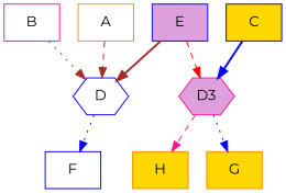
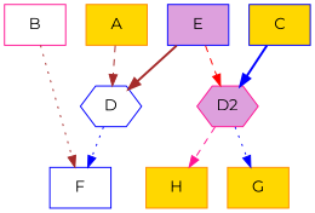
  digraph {
    fontname=Montserrat
    splines=true
    node [color=blue fillcolor=white fontname=Montserrat shape=rect style=filled]
    edge [color=brown fontname=Montserrat style=dashed]
-   n1 [color=darkorange label=A]
+   n1 [color=darkorange fillcolor=gold label=A]
    n2 [color=deeppink label=B]
    n3 [fillcolor=gold label=C]
    n4 [label=F]
    n5 [color=darkorange fillcolor=gold label=G]
    n6 [color=darkorange fillcolor=gold label=H]
    n7 [label=D shape=hexagon]
-   n8 [color=deeppink fillcolor=plum label=D3 shape=hexagon]
+   n8 [color=deeppink fillcolor=plum label=D2 shape=hexagon]
    n9 [fillcolor=plum label=E]
    subgraph sub_1 {
      rank=min
      n1
      n2
      n3
    }
    subgraph sub_2 {
      rank=max
      n4
      n5
      n6
    }
    n1 -> n7
-   n2 -> n7 [style=dotted]
+   n2 -> n4 [style=dotted]
    n3 -> n8 [color=blue style=bold]
    n7 -> n4 [color=blue style=dotted]
    n8 -> n5 [color=blue style=dotted]
    n8 -> n6 [color=deeppink]
    n9 -> n7 [style=bold]
    n9 -> n8 [color=red]
  }
